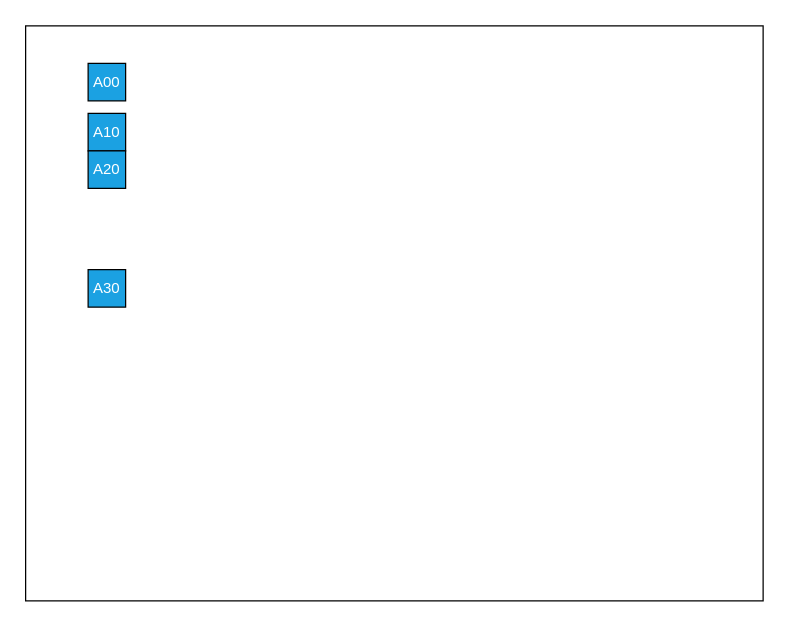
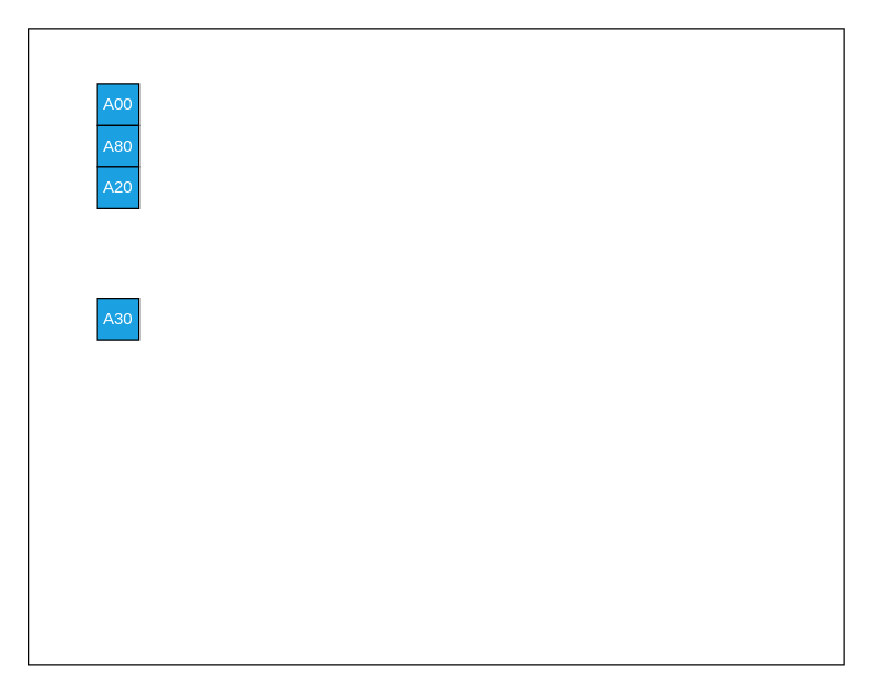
  <mxCell id="0" />
  <mxCell id="1" parent="0" />
  <mxCell id="2" value="" style="rounded=0;whiteSpace=wrap;html=1;" vertex="1" parent="1"><mxGeometry x="20" y="20" width="590" height="460" as="geometry" /></mxCell>
- <mxCell id="3" value="A00" style="rounded=0;whiteSpace=wrap;html=1;fillColor=#1ba1e2;fontColor=#ffffff;strokeColor=default;" vertex="1" parent="1"><mxGeometry x="70" y="50" width="30" height="30" as="geometry" /></mxCell>
- <mxCell id="4" value="A10" style="rounded=0;whiteSpace=wrap;html=1;fillColor=#1ba1e2;fontColor=#ffffff;strokeColor=#000000;" vertex="1" parent="1"><mxGeometry x="70" y="90" width="30" height="30" as="geometry" /></mxCell>
+ <mxCell id="3" value="A00" style="rounded=0;whiteSpace=wrap;html=1;fillColor=#1ba1e2;fontColor=#ffffff;strokeColor=default;" vertex="1" parent="1"><mxGeometry x="70" y="60" width="30" height="30" as="geometry" /></mxCell>
+ <mxCell id="4" value="A80" style="rounded=0;whiteSpace=wrap;html=1;fillColor=#1ba1e2;fontColor=#ffffff;strokeColor=#000000;" vertex="1" parent="1"><mxGeometry x="70" y="90" width="30" height="30" as="geometry" /></mxCell>
  <mxCell id="5" value="A20" style="rounded=0;whiteSpace=wrap;html=1;fillColor=#1ba1e2;fontColor=#ffffff;strokeColor=#000000;" vertex="1" parent="1"><mxGeometry x="70" y="120" width="30" height="30" as="geometry" /></mxCell>
  <mxCell id="6" value="A30" style="rounded=0;whiteSpace=wrap;html=1;fillColor=#1ba1e2;fontColor=#ffffff;strokeColor=#000000;" vertex="1" parent="1"><mxGeometry x="70" y="215" width="30" height="30" as="geometry" /></mxCell>
